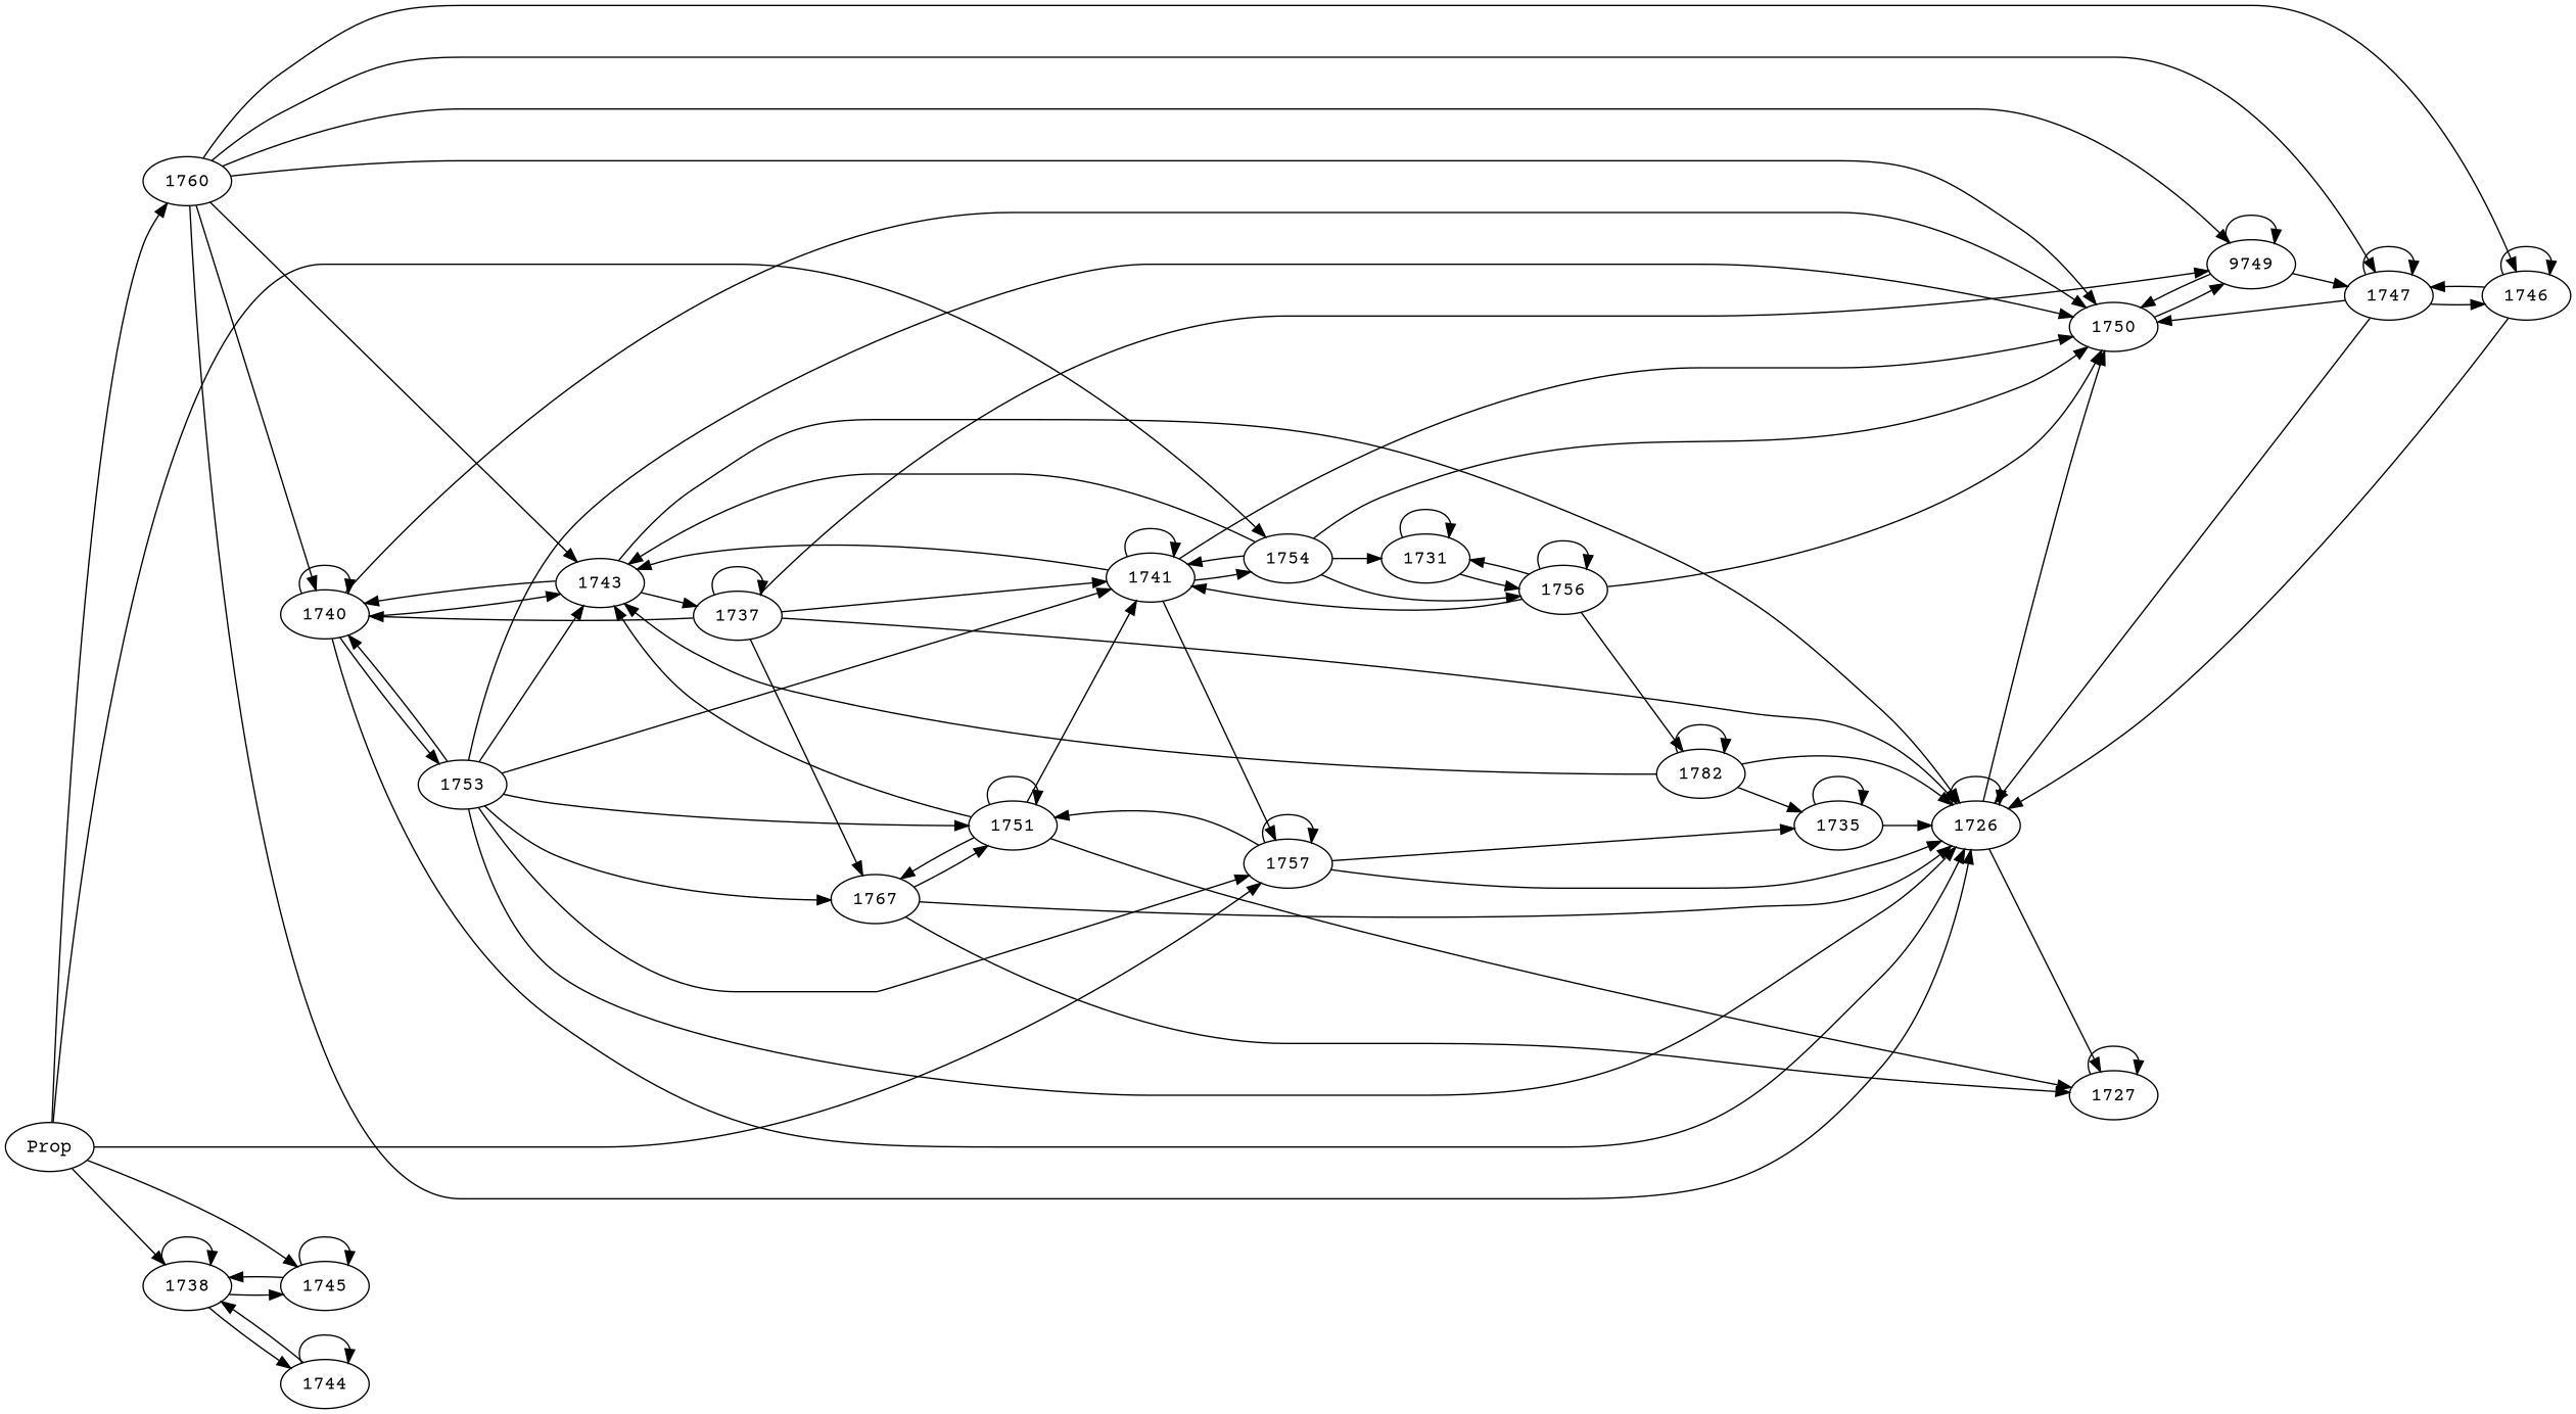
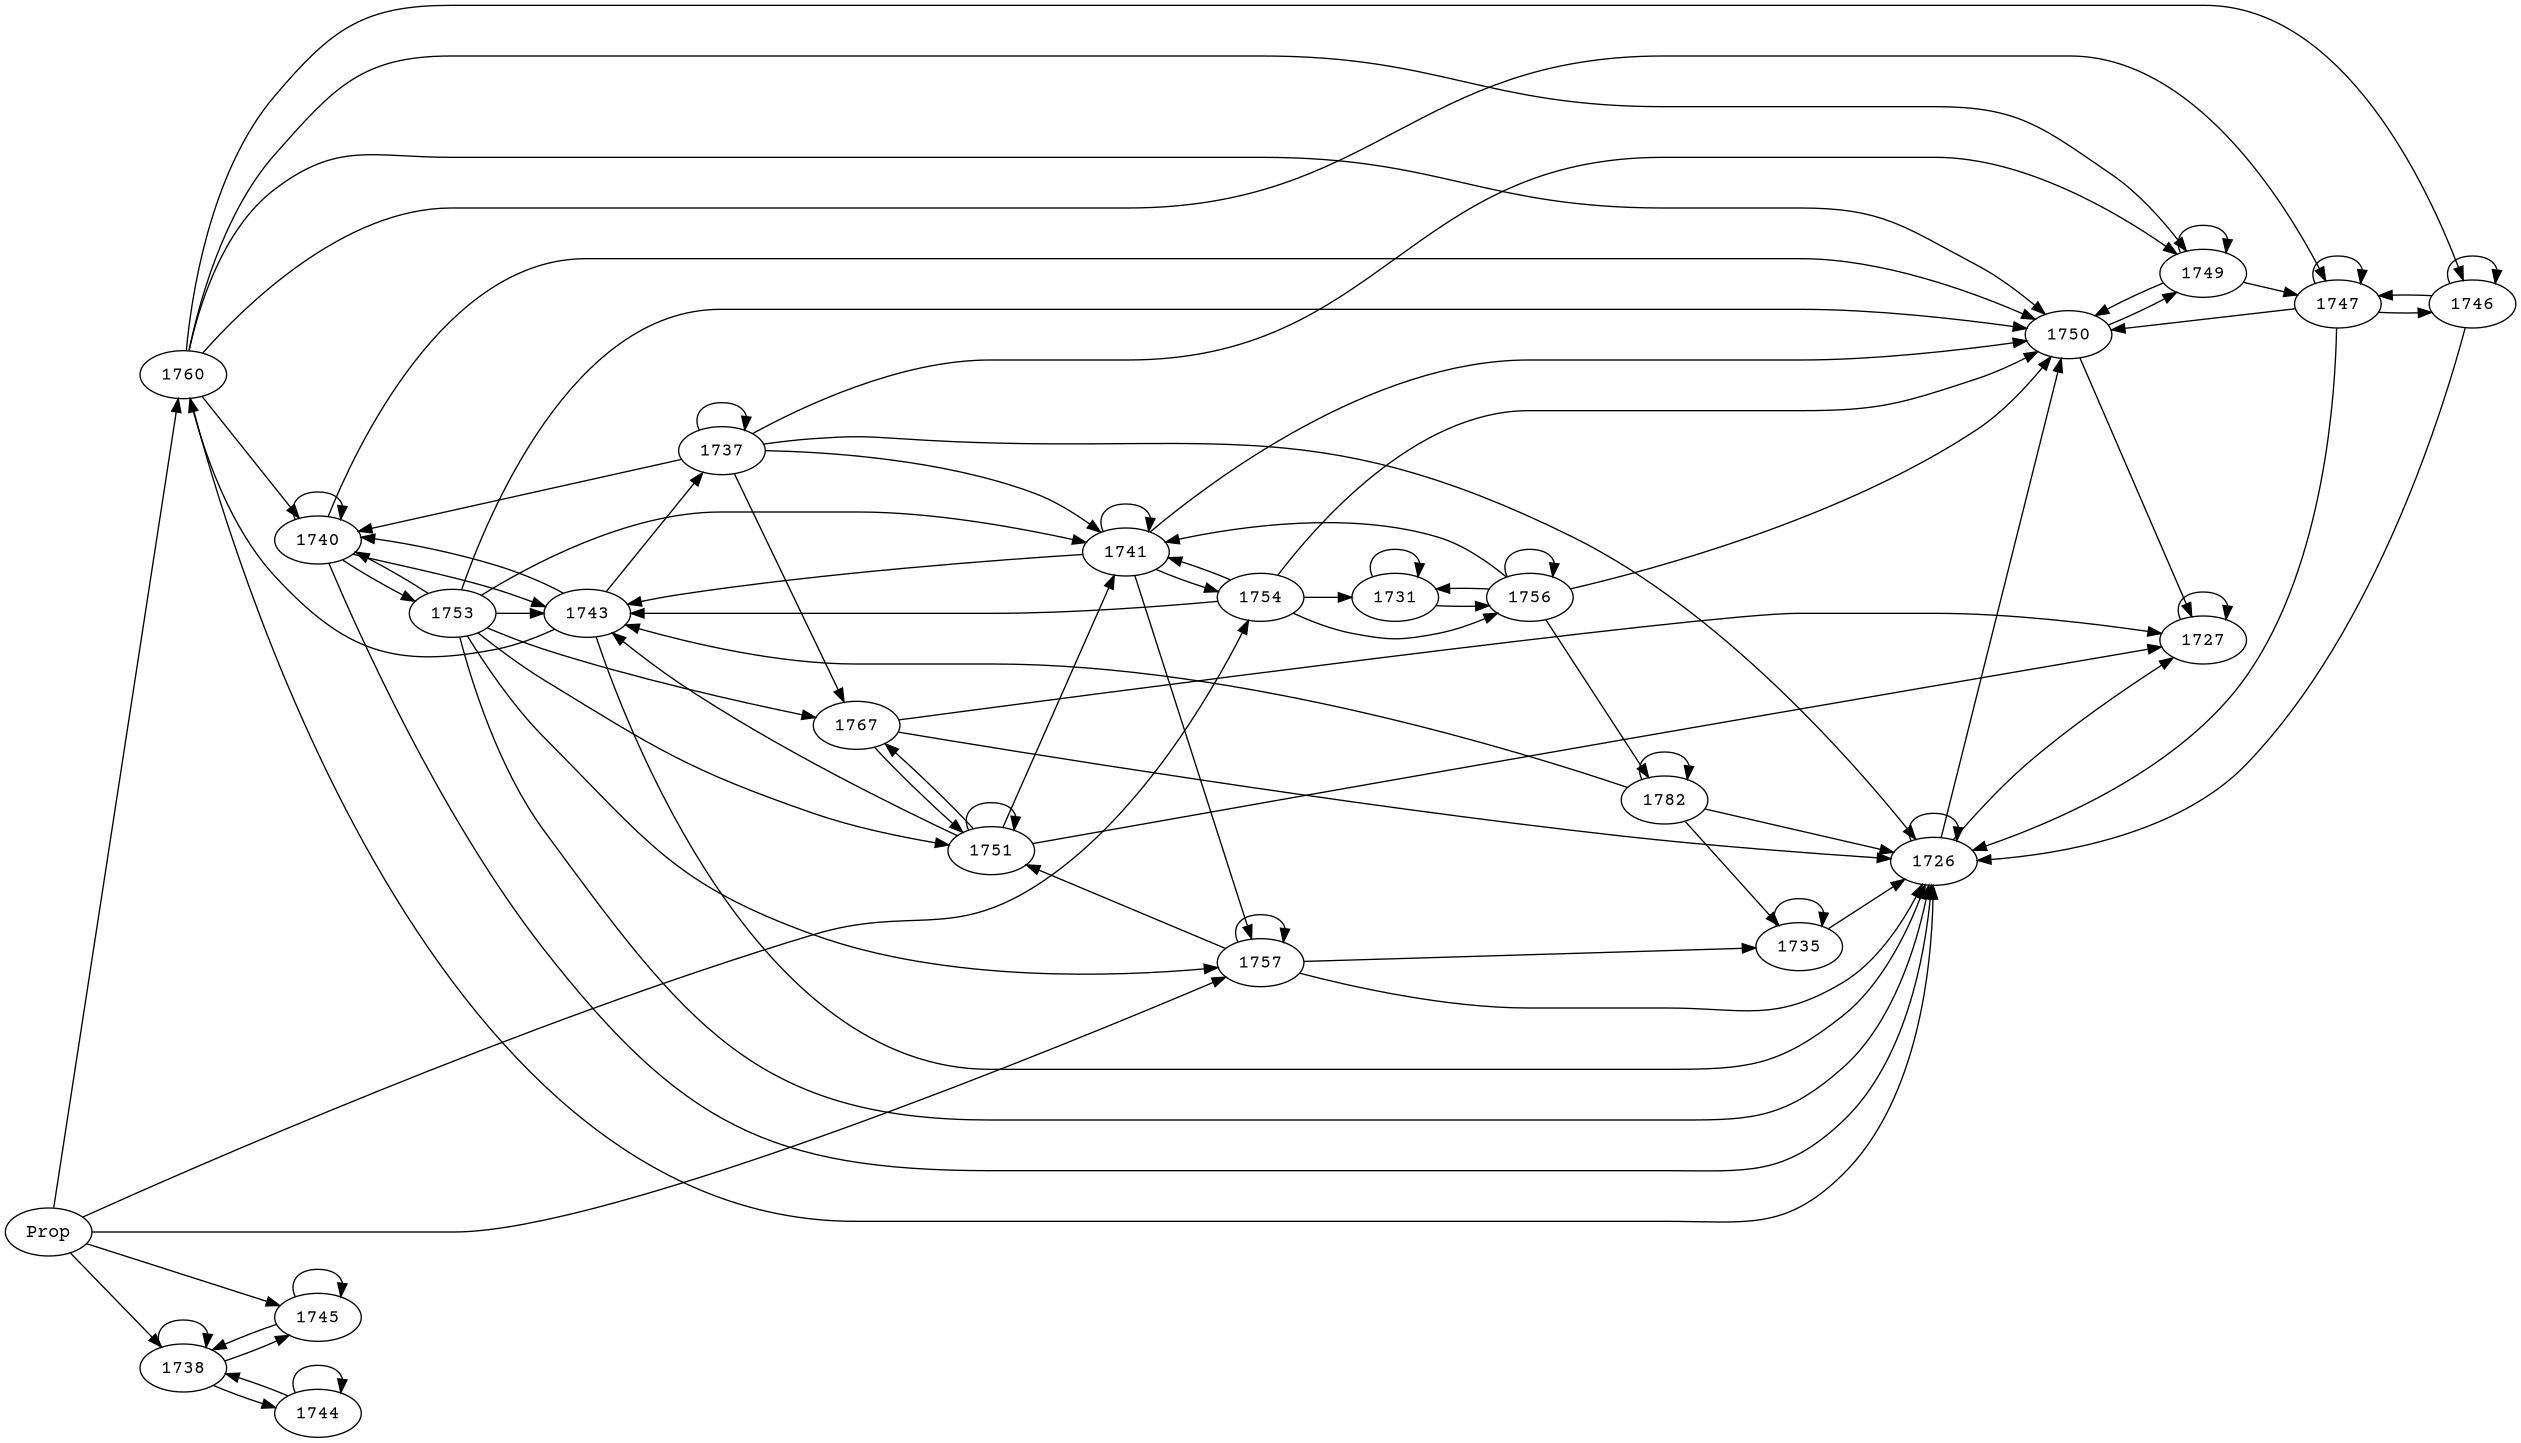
  digraph {
    fontname="Courier Prime"
    rankdir=LR
    node [fontname="Courier Prime"]
    edge [fontname="Courier Prime"]
    Prop
    1760
    1754
    1738
    n5 [label=1757]
    1745
    1740
-   1749 [label=9749]
+   1749
    1726
    1747
    1750
    1746
    1741
    1756
    1731
    1743
    1744
    1735
    1751
    1753
    1727
    n22 [label=1782]
    1737
    1767
    Prop -> 1760
    Prop -> 1754
    Prop -> 1738
    Prop -> n5
    Prop -> 1745
    1760 -> 1740
    1760 -> 1749
    1760 -> 1726
    1760 -> 1747
    1760 -> 1750
    1760 -> 1746
    1754 -> 1750
    1754 -> 1741
    1754 -> 1756
    1754 -> 1731
    1754 -> 1743
    1738 -> 1738
    1738 -> 1745
    1738 -> 1744
    n5 -> n5
    n5 -> 1726
    n5 -> 1735
    n5 -> 1751
    1745 -> 1738
    1745 -> 1745
    1740 -> 1740
    1740 -> 1726
    1740 -> 1750
    1740 -> 1743
    1740 -> 1753
    1749 -> 1749
    1749 -> 1747
    1749 -> 1750
    1726 -> 1726
    1726 -> 1750
    1726 -> 1727
    1747 -> 1726
    1747 -> 1747
    1747 -> 1750
    1747 -> 1746
    1750 -> 1749
+   1750 -> 1727
    1746 -> 1726
    1746 -> 1747
    1746 -> 1746
    1741 -> 1754
    1741 -> n5
    1741 -> 1750
    1741 -> 1741
    1741 -> 1743
    1756 -> 1750
    1756 -> 1741
    1756 -> 1756
    1756 -> 1731
    1756 -> n22
    1731 -> 1756
    1731 -> 1731
-   1760 -> 1743
+   1743 -> 1760
    1743 -> 1740
    1743 -> 1726
    1743 -> 1737
    1744 -> 1738
    1744 -> 1744
    1735 -> 1726
    1735 -> 1735
    1751 -> 1741
    1751 -> 1743
    1751 -> 1751
    1751 -> 1727
    1751 -> 1767
    1753 -> n5
    1753 -> 1740
    1753 -> 1726
    1753 -> 1750
    1753 -> 1741
    1753 -> 1743
    1753 -> 1751
    1753 -> 1767
    1727 -> 1727
    n22 -> 1726
    n22 -> 1743
    n22 -> 1735
    n22 -> n22
    1737 -> 1740
    1737 -> 1749
    1737 -> 1726
    1737 -> 1741
    1737 -> 1737
    1737 -> 1767
    1767 -> 1726
    1767 -> 1751
    1767 -> 1727
  }
